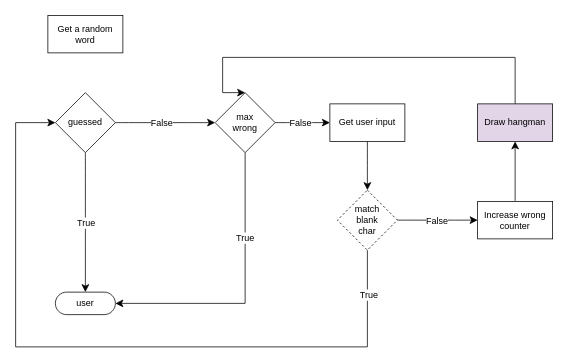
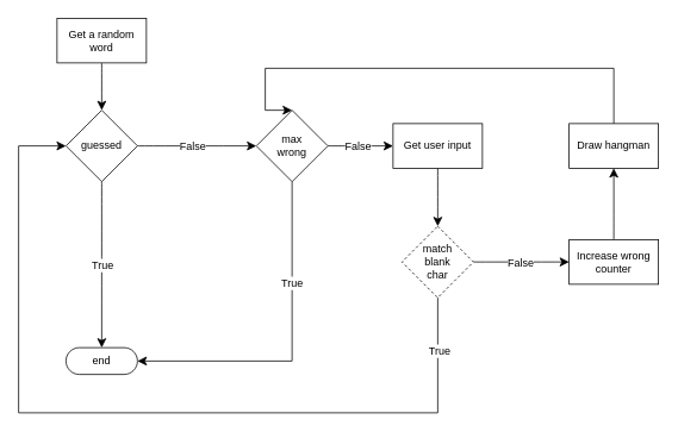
  <mxCell id="0" />
  <mxCell id="1" parent="0" />
+ <mxCell id="2" style="edgeStyle=none;curved=1;rounded=0;orthogonalLoop=1;jettySize=auto;html=1;exitX=0.5;exitY=1;exitDx=0;exitDy=0;entryX=0.5;entryY=0;entryDx=0;entryDy=0;fontSize=12;startSize=8;endSize=8;" edge="1" parent="1" source="3" target="6"><mxGeometry relative="1" as="geometry" /></mxCell>
  <mxCell id="3" value="Get a random word" style="html=1;dashed=0;whiteSpace=wrap;" vertex="1" parent="1"><mxGeometry x="63" y="20" width="100" height="50" as="geometry" /></mxCell>
  <mxCell id="4" style="edgeStyle=none;curved=1;rounded=0;orthogonalLoop=1;jettySize=auto;html=1;exitX=1;exitY=0.5;exitDx=0;exitDy=0;entryX=0;entryY=0.5;entryDx=0;entryDy=0;fontSize=12;startSize=8;endSize=8;" edge="1" parent="1" source="6" target="9"><mxGeometry relative="1" as="geometry" /></mxCell>
  <mxCell id="5" value="False" style="edgeLabel;html=1;align=center;verticalAlign=middle;resizable=0;points=[];fontSize=12;" vertex="1" connectable="0" parent="4"><mxGeometry x="-0.029" relative="1" as="geometry"><mxPoint x="-4" as="offset" /></mxGeometry></mxCell>
  <mxCell id="6" value="guessed" style="rhombus;whiteSpace=wrap;html=1;" vertex="1" parent="1"><mxGeometry x="73" y="123" width="80" height="80" as="geometry" /></mxCell>
  <mxCell id="7" style="edgeStyle=none;curved=1;rounded=0;orthogonalLoop=1;jettySize=auto;html=1;exitX=1;exitY=0.5;exitDx=0;exitDy=0;entryX=0;entryY=0.5;entryDx=0;entryDy=0;fontSize=12;startSize=8;endSize=8;" edge="1" parent="1" source="9" target="16"><mxGeometry relative="1" as="geometry" /></mxCell>
  <mxCell id="8" value="False" style="edgeLabel;html=1;align=center;verticalAlign=middle;resizable=0;points=[];fontSize=12;" vertex="1" connectable="0" parent="7"><mxGeometry x="-0.087" relative="1" as="geometry"><mxPoint as="offset" /></mxGeometry></mxCell>
  <mxCell id="9" value="max&lt;div&gt;wrong&lt;/div&gt;" style="rhombus;whiteSpace=wrap;html=1;" vertex="1" parent="1"><mxGeometry x="286" y="123" width="80" height="80" as="geometry" /></mxCell>
- <mxCell id="10" value="user" style="html=1;dashed=0;whiteSpace=wrap;shape=mxgraph.dfd.start" vertex="1" parent="1"><mxGeometry x="73" y="389" width="80" height="30" as="geometry" /></mxCell>
+ <mxCell id="10" value="end" style="html=1;dashed=0;whiteSpace=wrap;shape=mxgraph.dfd.start" vertex="1" parent="1"><mxGeometry x="73" y="389" width="80" height="30" as="geometry" /></mxCell>
  <mxCell id="11" style="edgeStyle=none;curved=1;rounded=0;orthogonalLoop=1;jettySize=auto;html=1;exitX=0.5;exitY=1;exitDx=0;exitDy=0;entryX=0.5;entryY=0.5;entryDx=0;entryDy=-15;entryPerimeter=0;fontSize=12;startSize=8;endSize=8;" edge="1" parent="1" source="6" target="10"><mxGeometry relative="1" as="geometry" /></mxCell>
  <mxCell id="12" value="True" style="edgeLabel;html=1;align=center;verticalAlign=middle;resizable=0;points=[];fontSize=12;" vertex="1" connectable="0" parent="11"><mxGeometry relative="1" as="geometry"><mxPoint as="offset" /></mxGeometry></mxCell>
  <mxCell id="13" style="edgeStyle=orthogonalEdgeStyle;rounded=0;orthogonalLoop=1;jettySize=auto;html=1;exitX=0.5;exitY=1;exitDx=0;exitDy=0;entryX=1;entryY=0.5;entryDx=0;entryDy=0;entryPerimeter=0;fontSize=12;startSize=8;endSize=8;" edge="1" parent="1" source="9" target="10"><mxGeometry relative="1" as="geometry" /></mxCell>
  <mxCell id="14" value="True" style="edgeLabel;html=1;align=center;verticalAlign=middle;resizable=0;points=[];fontSize=12;" vertex="1" connectable="0" parent="13"><mxGeometry x="-0.396" y="-1" relative="1" as="geometry"><mxPoint as="offset" /></mxGeometry></mxCell>
  <mxCell id="15" style="edgeStyle=none;curved=1;rounded=0;orthogonalLoop=1;jettySize=auto;html=1;exitX=0.5;exitY=1;exitDx=0;exitDy=0;entryX=0.5;entryY=0;entryDx=0;entryDy=0;fontSize=12;startSize=8;endSize=8;" edge="1" parent="1" source="16" target="21"><mxGeometry relative="1" as="geometry" /></mxCell>
  <mxCell id="16" value="Get user input" style="html=1;dashed=0;whiteSpace=wrap;" vertex="1" parent="1"><mxGeometry x="439" y="138" width="100" height="50" as="geometry" /></mxCell>
  <mxCell id="17" style="edgeStyle=orthogonalEdgeStyle;rounded=0;orthogonalLoop=1;jettySize=auto;html=1;exitX=0.5;exitY=1;exitDx=0;exitDy=0;entryX=0;entryY=0.5;entryDx=0;entryDy=0;fontSize=12;startSize=8;endSize=8;" edge="1" parent="1" source="21" target="6"><mxGeometry relative="1" as="geometry"><Array as="points"><mxPoint x="489" y="462" /><mxPoint x="20" y="462" /><mxPoint x="20" y="163" /></Array></mxGeometry></mxCell>
  <mxCell id="18" value="True" style="edgeLabel;html=1;align=center;verticalAlign=middle;resizable=0;points=[];fontSize=12;" vertex="1" connectable="0" parent="17"><mxGeometry x="-0.876" y="1" relative="1" as="geometry"><mxPoint as="offset" /></mxGeometry></mxCell>
  <mxCell id="19" style="edgeStyle=none;curved=1;rounded=0;orthogonalLoop=1;jettySize=auto;html=1;exitX=1;exitY=0.5;exitDx=0;exitDy=0;entryX=0;entryY=0.5;entryDx=0;entryDy=0;fontSize=12;startSize=8;endSize=8;" edge="1" parent="1" source="21" target="23"><mxGeometry relative="1" as="geometry" /></mxCell>
  <mxCell id="20" value="False" style="edgeLabel;html=1;align=center;verticalAlign=middle;resizable=0;points=[];fontSize=12;" vertex="1" connectable="0" parent="19"><mxGeometry x="-0.028" relative="1" as="geometry"><mxPoint as="offset" /></mxGeometry></mxCell>
  <mxCell id="21" value="match&lt;div&gt;blank&lt;/div&gt;&lt;div&gt;char&lt;/div&gt;" style="rhombus;whiteSpace=wrap;html=1;dashed=1;" vertex="1" parent="1"><mxGeometry x="449" y="253" width="80" height="80" as="geometry" /></mxCell>
  <mxCell id="22" style="edgeStyle=none;curved=1;rounded=0;orthogonalLoop=1;jettySize=auto;html=1;exitX=0.5;exitY=0;exitDx=0;exitDy=0;entryX=0.5;entryY=1;entryDx=0;entryDy=0;fontSize=12;startSize=8;endSize=8;" edge="1" parent="1" source="23" target="25"><mxGeometry relative="1" as="geometry" /></mxCell>
  <mxCell id="23" value="Increase wrong&lt;div&gt;counter&lt;/div&gt;" style="html=1;dashed=0;whiteSpace=wrap;" vertex="1" parent="1"><mxGeometry x="636" y="268" width="100" height="50" as="geometry" /></mxCell>
  <mxCell id="24" style="edgeStyle=orthogonalEdgeStyle;rounded=0;orthogonalLoop=1;jettySize=auto;html=1;exitX=0.5;exitY=0;exitDx=0;exitDy=0;entryX=0.5;entryY=0;entryDx=0;entryDy=0;fontSize=12;startSize=8;endSize=8;" edge="1" parent="1" source="25" target="9"><mxGeometry relative="1" as="geometry"><Array as="points"><mxPoint x="686" y="76" /><mxPoint x="296" y="76" /></Array></mxGeometry></mxCell>
- <mxCell id="25" value="Draw hangman" style="html=1;dashed=0;whiteSpace=wrap;fillColor=#e1d5e7;" vertex="1" parent="1"><mxGeometry x="636" y="138" width="100" height="50" as="geometry" /></mxCell>
+ <mxCell id="25" value="Draw hangman" style="html=1;dashed=0;whiteSpace=wrap;" vertex="1" parent="1"><mxGeometry x="636" y="138" width="100" height="50" as="geometry" /></mxCell>
